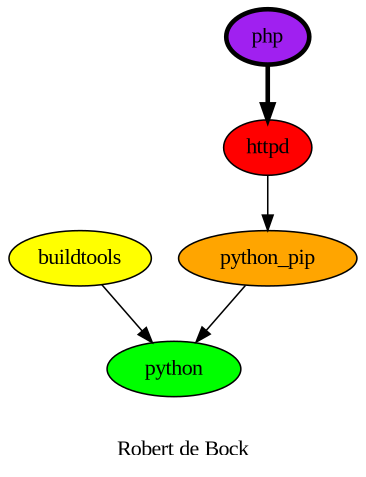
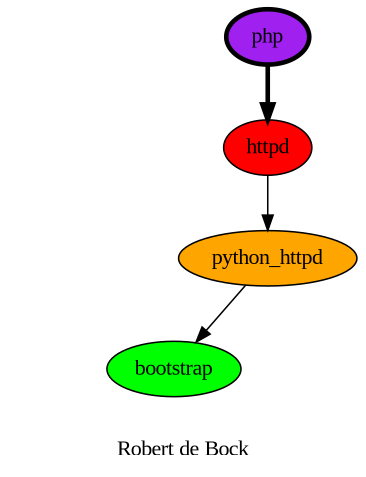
  digraph {
    fontname="Liberation Serif"
    label="Robert de Bock"
    node [fontname="Liberation Serif" style=filled]
    edge [fontname="Liberation Serif"]
-   bootstrap [fillcolor=green label=python]
-   buildtools [fillcolor=yellow]
-   python_pip [fillcolor=orange]
+   bootstrap [fillcolor=green]
+   python_pip [fillcolor=orange label=python_httpd]
    httpd [fillcolor=red]
    php [fillcolor=purple penwidth=3]
-   buildtools -> bootstrap
    python_pip -> bootstrap
    httpd -> python_pip
    php -> httpd [penwidth=3]
  }
